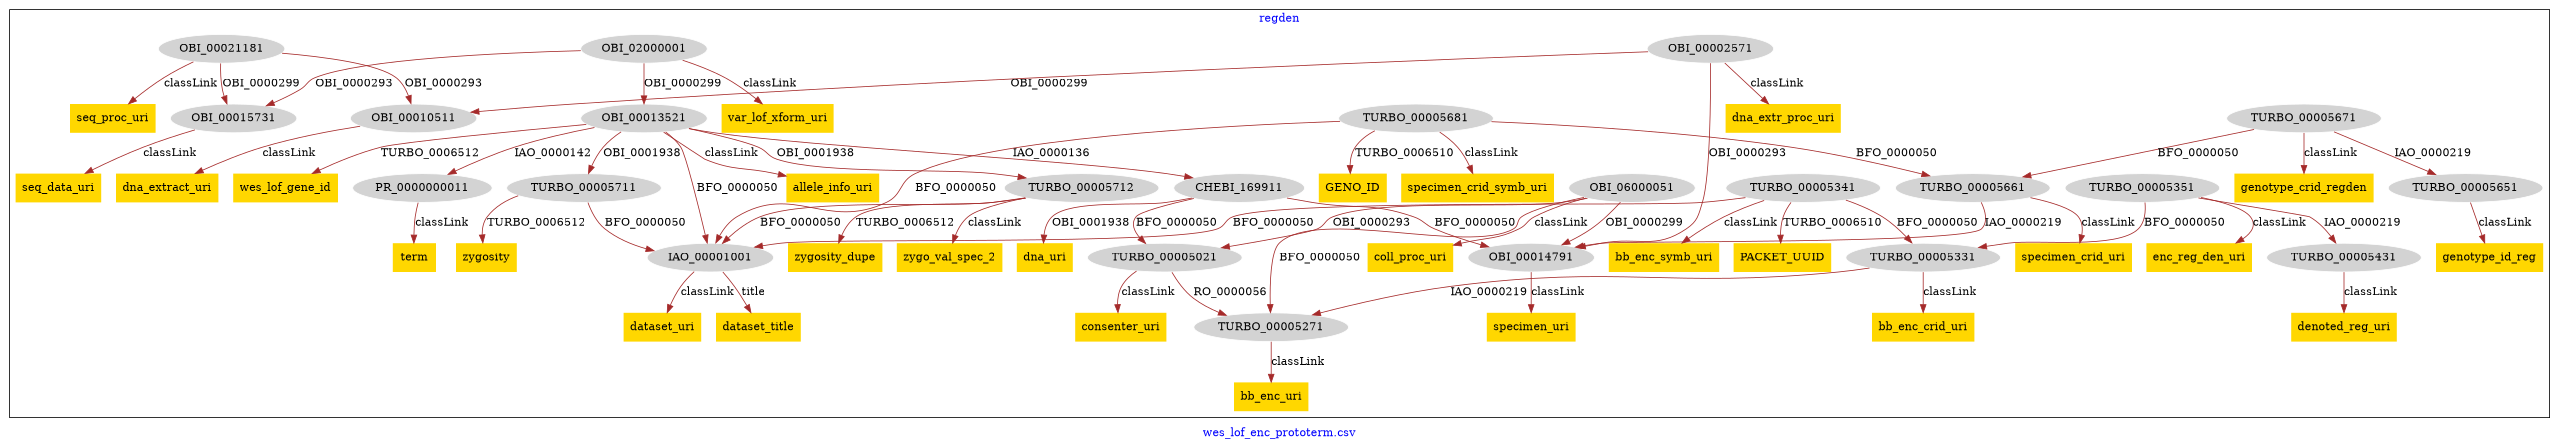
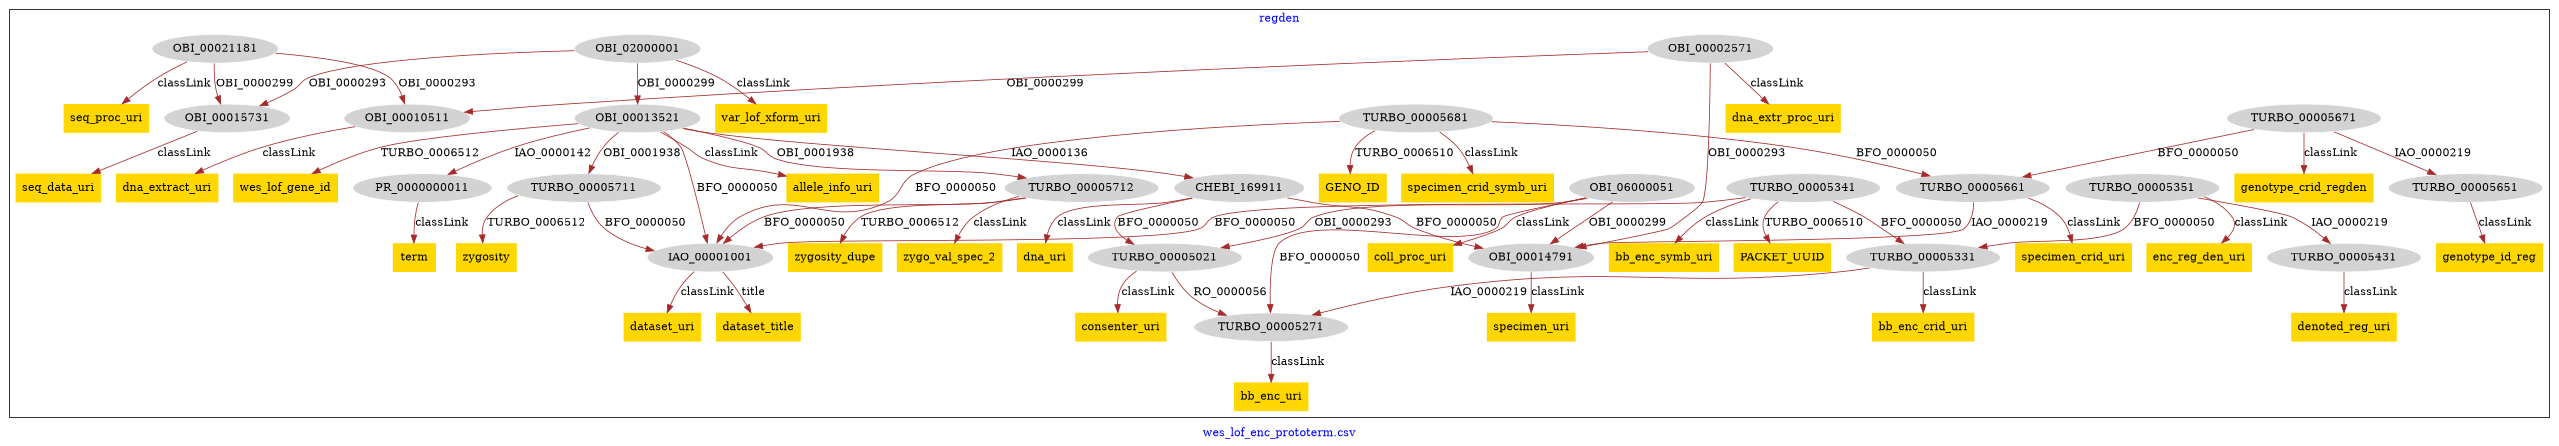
  digraph {
    fontcolor=blue
    label="wes_lof_enc_prototerm.csv"
    remincross=true
    node [fillcolor=gold style=filled shape=plaintext]
    edge [color=brown fontcolor=black]
    n1 [color=white fillcolor=lightgray label=TURBO_00005431 shape=""]
    n2 [label=denoted_reg_uri]
    n3 [color=white fillcolor=lightgray label=TURBO_00005671 shape=""]
    n4 [color=white fillcolor=lightgray label=TURBO_00005661 shape=""]
    n5 [color=white fillcolor=lightgray label=OBI_00013521 shape=""]
    n6 [label=wes_lof_gene_id]
    n7 [color=white fillcolor=lightgray label=TURBO_00005351 shape=""]
    n8 [label=enc_reg_den_uri]
    n9 [color=white fillcolor=lightgray label=TURBO_00005711 shape=""]
    n10 [label=zygosity]
    n11 [color=white fillcolor=lightgray label=IAO_00001001 shape=""]
    n12 [color=white fillcolor=lightgray label=TURBO_00005341 shape=""]
    n13 [label=bb_enc_symb_uri]
    n14 [color=white fillcolor=lightgray label=OBI_00002571 shape=""]
    n15 [color=white fillcolor=lightgray label=OBI_00014791 shape=""]
    n16 [color=white fillcolor=lightgray label=TURBO_00005681 shape=""]
    n17 [label=GENO_ID]
    n18 [label=genotype_crid_regden]
    n19 [label=dataset_uri]
    n20 [color=white fillcolor=lightgray label=CHEBI_169911 shape=""]
    n21 [label=dna_uri]
    n22 [label=dna_extr_proc_uri]
    n23 [color=white fillcolor=lightgray label=OBI_06000051 shape=""]
    n24 [label=coll_proc_uri]
    n25 [color=white fillcolor=lightgray label=TURBO_00005712 shape=""]
    n26 [label=specimen_uri]
    n27 [color=white fillcolor=lightgray label=OBI_02000001 shape=""]
    n28 [label=var_lof_xform_uri]
    n29 [color=white fillcolor=lightgray label=OBI_00010511 shape=""]
    n30 [label=dna_extract_uri]
    n31 [label=dataset_title]
    n32 [color=white fillcolor=lightgray label=OBI_00015731 shape=""]
    n33 [label=zygosity_dupe]
    n34 [color=white fillcolor=lightgray label=TURBO_00005331 shape=""]
    n35 [label=bb_enc_crid_uri]
    n36 [color=white fillcolor=lightgray label=TURBO_00005651 shape=""]
    n37 [color=white fillcolor=lightgray label=TURBO_00005021 shape=""]
    n38 [label=genotype_id_reg]
    n39 [color=white fillcolor=lightgray label=TURBO_00005271 shape=""]
    n40 [label=bb_enc_uri]
    n41 [label=seq_data_uri]
    n42 [label=PACKET_UUID]
    n43 [color=white fillcolor=lightgray label=OBI_00021181 shape=""]
    n44 [label=seq_proc_uri]
    n45 [color=white fillcolor=lightgray label=PR_0000000011 shape=""]
    n46 [label=specimen_crid_uri]
    n47 [label=term]
    n48 [label=allele_info_uri]
    n49 [label=consenter_uri]
    n50 [label=zygo_val_spec_2]
    n51 [label=specimen_crid_symb_uri]
    subgraph cluster_1 {
      label=regden
      n1
      n2
      n3
      n4
      n5
      n6
      n7
      n8
      n9
      n10
      n11
      n12
      n13
      n14
      n15
      n16
      n17
      n18
      n19
      n20
      n21
      n22
      n23
      n24
      n25
      n26
      n27
      n28
      n29
      n30
      n31
      n32
      n33
      n34
      n35
      n36
      n37
      n38
      n39
      n40
      n41
      n42
      n43
      n44
      n45
      n46
      n47
      n48
      n49
      n50
      n51
    }
    n1 -> n2 [label=classLink]
    n3 -> n4 [label=BFO_0000050]
    n3 -> n18 [label=classLink]
    n3 -> n36 [label=IAO_0000219]
    n4 -> n15 [label=IAO_0000219]
    n4 -> n46 [label=classLink]
    n5 -> n6 [label=TURBO_0006512]
    n5 -> n9 [label=OBI_0001938]
    n5 -> n11 [label=BFO_0000050]
    n5 -> n20 [label=IAO_0000136]
    n5 -> n25 [label=OBI_0001938]
    n5 -> n45 [label=IAO_0000142]
    n5 -> n48 [label=classLink]
    n7 -> n1 [label=IAO_0000219]
    n7 -> n8 [label=classLink]
    n7 -> n34 [label=BFO_0000050]
    n9 -> n10 [label=TURBO_0006512]
    n9 -> n11 [label=BFO_0000050]
    n11 -> n19 [label=classLink]
    n11 -> n31 [label=title]
    n12 -> n11 [label=BFO_0000050]
    n12 -> n13 [label=classLink]
    n12 -> n34 [label=BFO_0000050]
    n12 -> n42 [label=TURBO_0006510]
    n14 -> n15 [label=OBI_0000293]
    n14 -> n22 [label=classLink]
    n14 -> n29 [label=OBI_0000299]
    n15 -> n26 [label=classLink]
    n16 -> n4 [label=BFO_0000050]
    n16 -> n11 [label=BFO_0000050]
    n16 -> n17 [label=TURBO_0006510]
    n16 -> n51 [label=classLink]
    n20 -> n15 [label=BFO_0000050]
-   n20 -> n21 [label=OBI_0001938]
+   n20 -> n21 [label=classLink]
    n20 -> n37 [label=BFO_0000050]
    n23 -> n15 [label=OBI_0000299]
    n23 -> n24 [label=classLink]
    n23 -> n37 [label=OBI_0000293]
    n23 -> n39 [label=BFO_0000050]
    n25 -> n11 [label=BFO_0000050]
    n25 -> n33 [label=TURBO_0006512]
    n25 -> n50 [label=classLink]
    n27 -> n5 [label=OBI_0000299]
    n27 -> n28 [label=classLink]
    n27 -> n32 [label=OBI_0000293]
    n29 -> n30 [label=classLink]
    n32 -> n41 [label=classLink]
    n34 -> n35 [label=classLink]
    n34 -> n39 [label=IAO_0000219]
    n36 -> n38 [label=classLink]
    n37 -> n39 [label=RO_0000056]
    n37 -> n49 [label=classLink]
    n39 -> n40 [label=classLink]
    n43 -> n29 [label=OBI_0000293]
    n43 -> n32 [label=OBI_0000299]
    n43 -> n44 [label=classLink]
    n45 -> n47 [label=classLink]
  }
